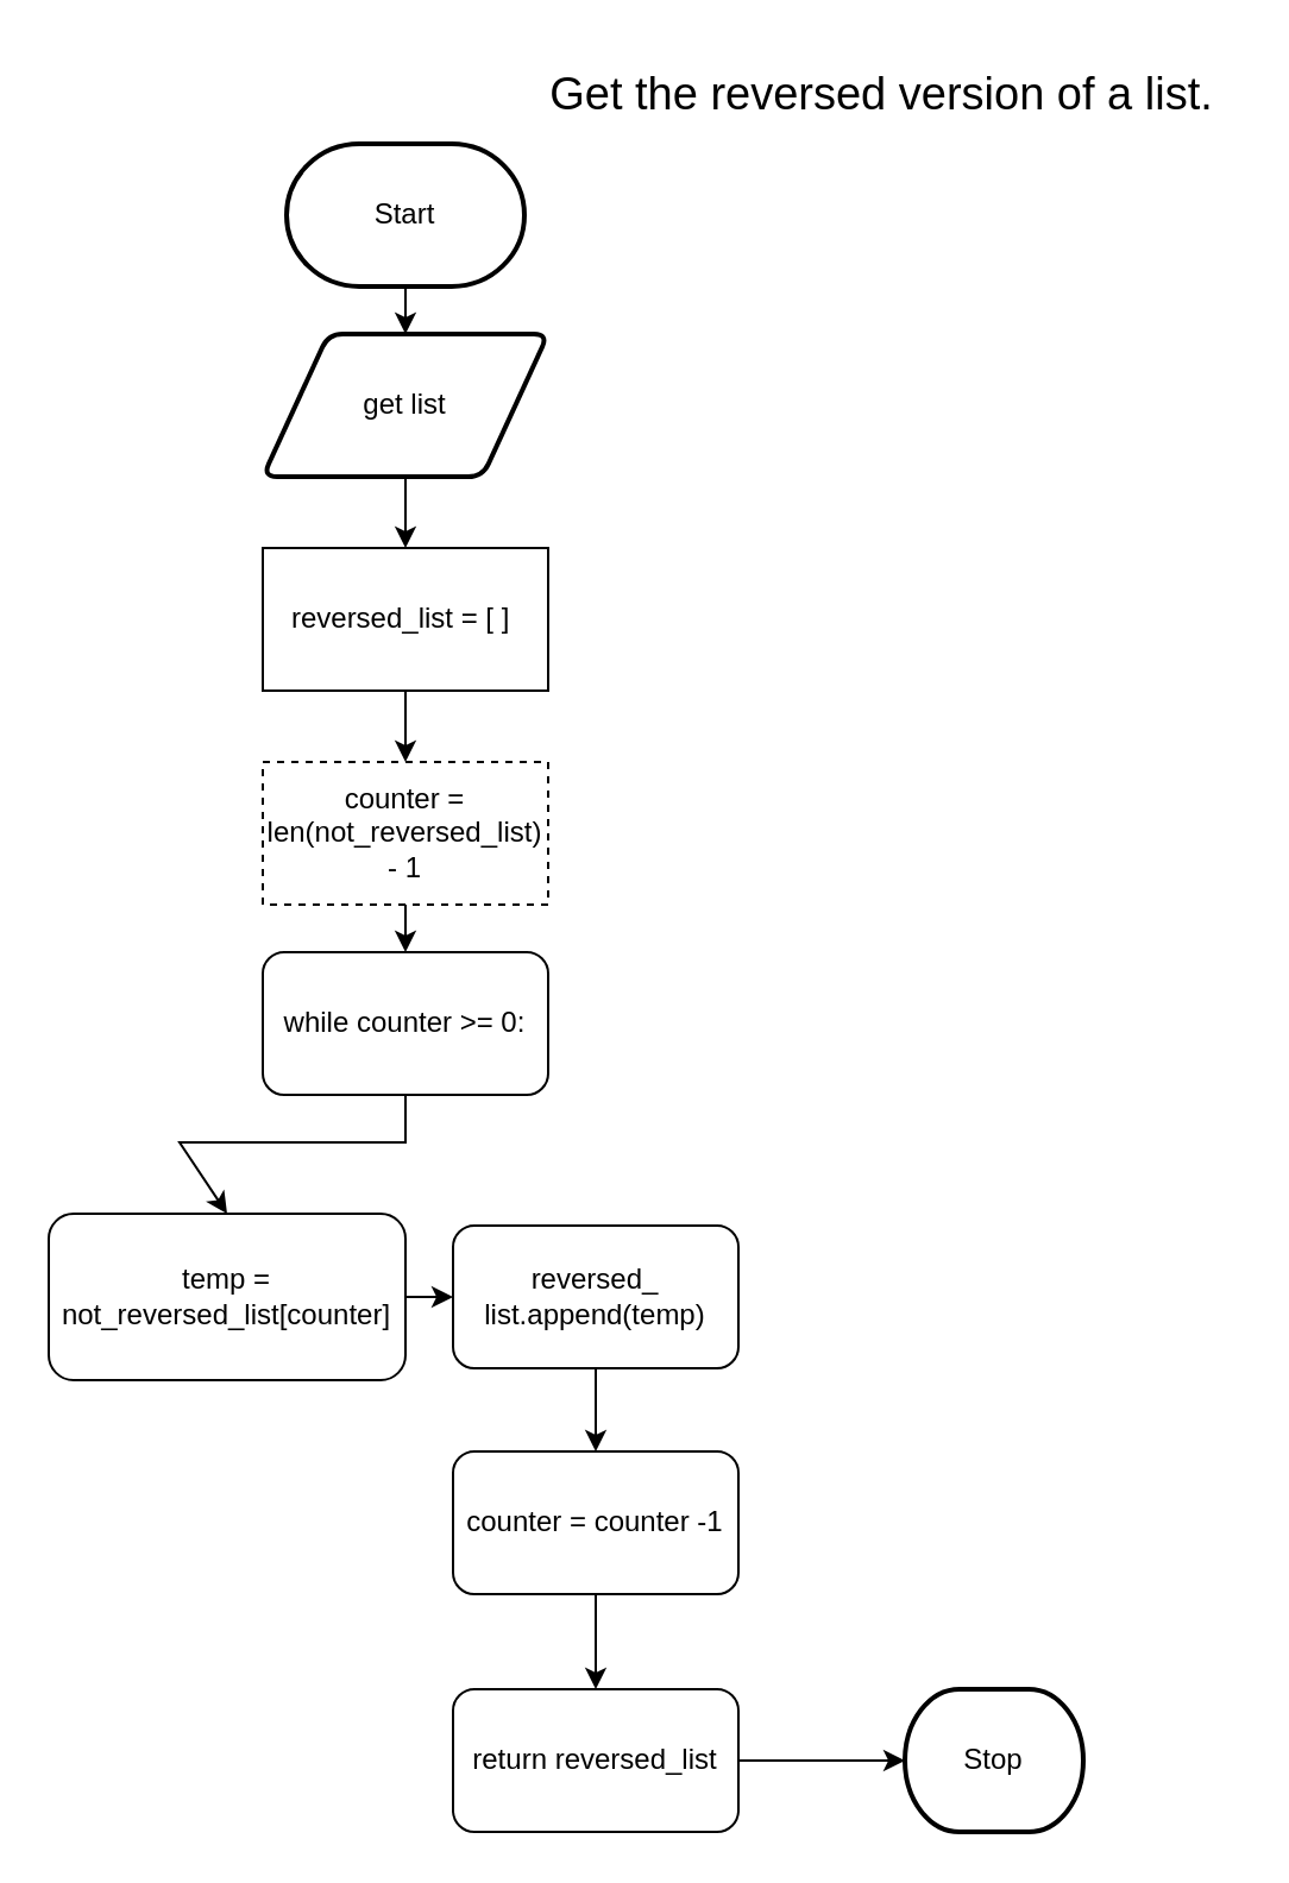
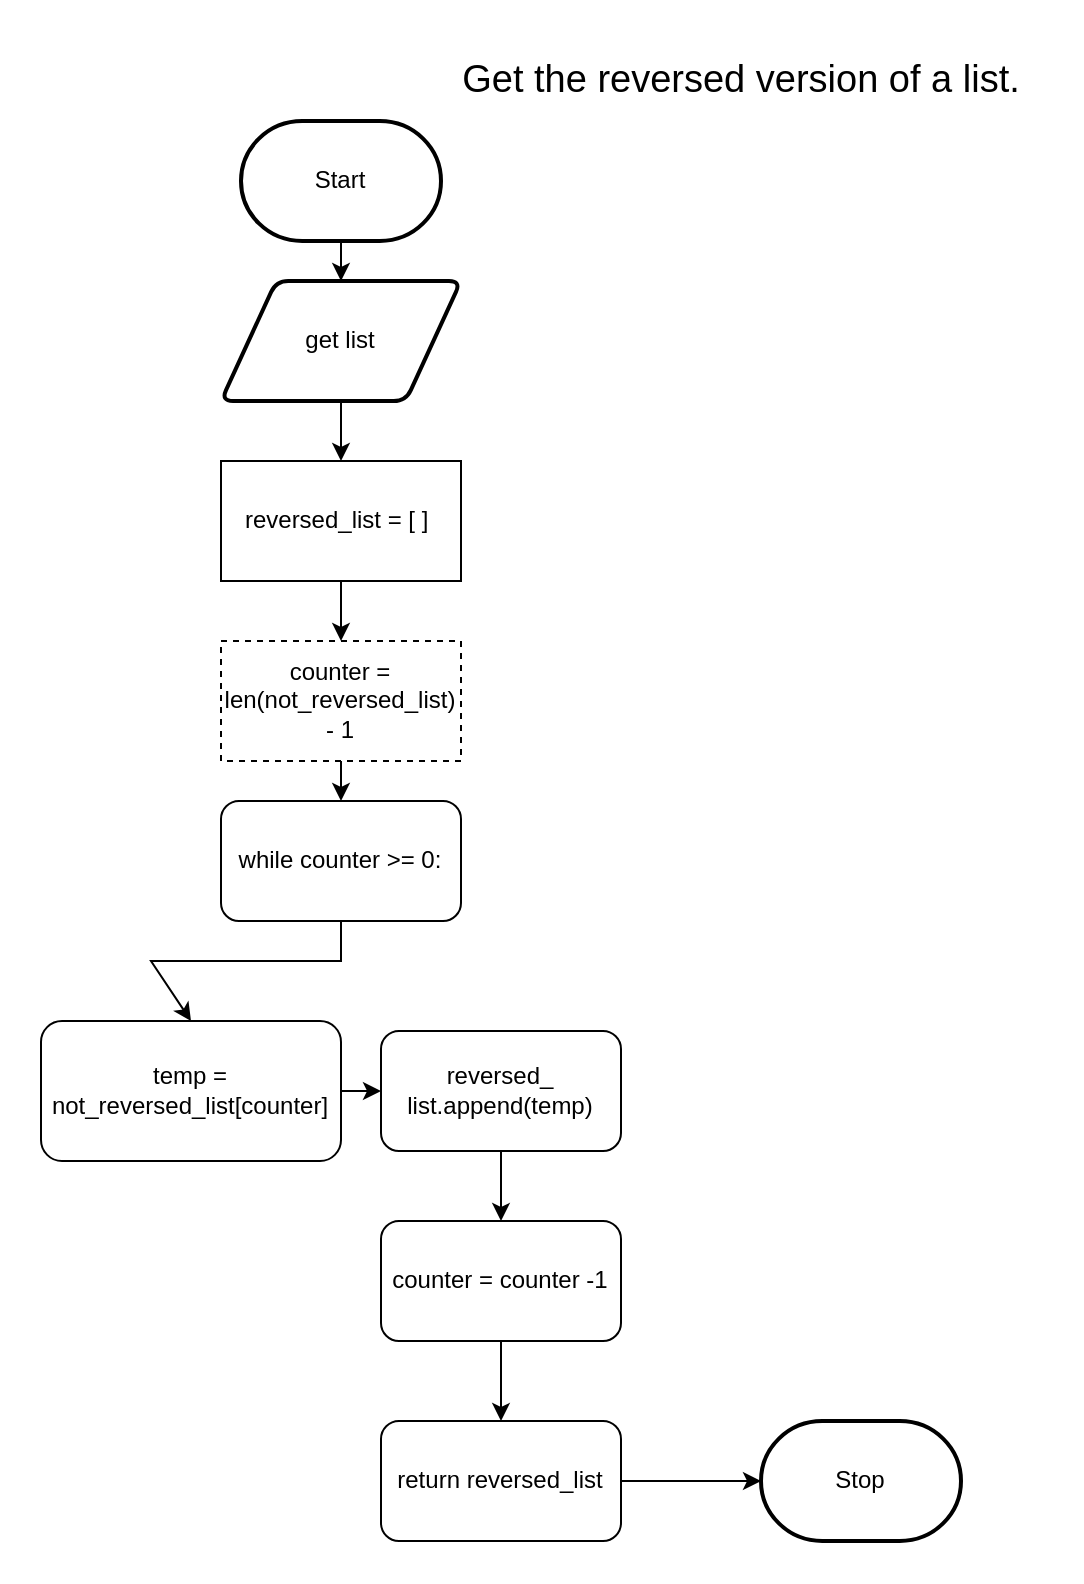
  <mxCell id="0" />
  <mxCell id="1" parent="0" />
  <mxCell id="2" style="edgeStyle=none;html=1;entryX=0.5;entryY=0;entryDx=0;entryDy=0;" parent="1" source="3" target="7" edge="1"><mxGeometry relative="1" as="geometry"><mxPoint x="170" y="140" as="targetPoint" /></mxGeometry></mxCell>
  <mxCell id="3" value="Start" style="strokeWidth=2;html=1;shape=mxgraph.flowchart.terminator;whiteSpace=wrap;" parent="1" vertex="1"><mxGeometry x="120" y="60" width="100" height="60" as="geometry" /></mxCell>
- <mxCell id="4" value="Stop" style="strokeWidth=2;html=1;shape=mxgraph.flowchart.terminator;whiteSpace=wrap;" parent="1" vertex="1"><mxGeometry x="380" y="710" width="75" height="60" as="geometry" /></mxCell>
+ <mxCell id="4" value="Stop" style="strokeWidth=2;html=1;shape=mxgraph.flowchart.terminator;whiteSpace=wrap;" parent="1" vertex="1"><mxGeometry x="380" y="710" width="100" height="60" as="geometry" /></mxCell>
  <mxCell id="5" value="&lt;span style=&quot;font-size: 19px;&quot;&gt;Get the reversed version of a list.&lt;/span&gt;" style="text;html=1;align=center;verticalAlign=middle;resizable=0;points=[];autosize=1;strokeColor=none;fillColor=none;" parent="1" vertex="1"><mxGeometry x="220" y="20" width="300" height="40" as="geometry" /></mxCell>
  <mxCell id="6" style="edgeStyle=none;html=1;entryX=0.5;entryY=0;entryDx=0;entryDy=0;" edge="1" parent="1" source="7" target="9"><mxGeometry relative="1" as="geometry"><mxPoint x="170" y="240" as="targetPoint" /></mxGeometry></mxCell>
  <mxCell id="7" value="get list" style="shape=parallelogram;html=1;strokeWidth=2;perimeter=parallelogramPerimeter;whiteSpace=wrap;rounded=1;arcSize=12;size=0.23;" parent="1" vertex="1"><mxGeometry x="110" y="140" width="120" height="60" as="geometry" /></mxCell>
  <mxCell id="8" style="edgeStyle=none;html=1;entryX=0.5;entryY=0;entryDx=0;entryDy=0;" edge="1" parent="1" source="9" target="11"><mxGeometry relative="1" as="geometry"><mxPoint x="170" y="320" as="targetPoint" /></mxGeometry></mxCell>
  <mxCell id="9" value="reversed_list = [ ]&amp;nbsp;" style="rounded=0;whiteSpace=wrap;html=1;" vertex="1" parent="1"><mxGeometry x="110" y="230" width="120" height="60" as="geometry" /></mxCell>
  <mxCell id="10" style="edgeStyle=none;html=1;entryX=0.5;entryY=0;entryDx=0;entryDy=0;" edge="1" parent="1" source="11" target="13"><mxGeometry relative="1" as="geometry" /></mxCell>
  <mxCell id="11" value="counter = len(not_reversed_list) - 1" style="rounded=0;whiteSpace=wrap;html=1;dashed=1;" vertex="1" parent="1"><mxGeometry x="110" y="320" width="120" height="60" as="geometry" /></mxCell>
  <mxCell id="12" style="edgeStyle=none;html=1;entryX=0.5;entryY=0;entryDx=0;entryDy=0;rounded=0;exitX=0.5;exitY=1;exitDx=0;exitDy=0;" edge="1" parent="1" source="13" target="15"><mxGeometry relative="1" as="geometry"><mxPoint x="170" y="480" as="sourcePoint" /><Array as="points"><mxPoint x="170" y="480" /><mxPoint x="75" y="480" /></Array></mxGeometry></mxCell>
  <mxCell id="13" value="while counter &amp;gt;= 0:" style="rounded=1;whiteSpace=wrap;html=1;" vertex="1" parent="1"><mxGeometry x="110" y="400" width="120" height="60" as="geometry" /></mxCell>
  <mxCell id="14" style="edgeStyle=none;html=1;entryX=0;entryY=0.5;entryDx=0;entryDy=0;" edge="1" parent="1" source="15" target="17"><mxGeometry relative="1" as="geometry"><Array as="points" /></mxGeometry></mxCell>
  <mxCell id="15" value="temp = not_reversed_list[counter]" style="rounded=1;whiteSpace=wrap;html=1;" vertex="1" parent="1"><mxGeometry x="20" y="510" width="150" height="70" as="geometry" /></mxCell>
  <mxCell id="16" style="edgeStyle=none;html=1;entryX=0.5;entryY=0;entryDx=0;entryDy=0;" edge="1" parent="1" source="17" target="19"><mxGeometry relative="1" as="geometry" /></mxCell>
  <mxCell id="17" value="reversed_&lt;br&gt;list.append(temp)" style="rounded=1;whiteSpace=wrap;html=1;" vertex="1" parent="1"><mxGeometry x="190" y="515" width="120" height="60" as="geometry" /></mxCell>
  <mxCell id="18" style="edgeStyle=none;rounded=0;html=1;" edge="1" parent="1" source="19" target="21"><mxGeometry relative="1" as="geometry"><mxPoint x="250" y="700" as="targetPoint" /></mxGeometry></mxCell>
  <mxCell id="19" value="counter = counter -1" style="rounded=1;whiteSpace=wrap;html=1;" vertex="1" parent="1"><mxGeometry x="190" y="610" width="120" height="60" as="geometry" /></mxCell>
  <mxCell id="20" style="edgeStyle=none;rounded=0;html=1;entryX=0;entryY=0.5;entryDx=0;entryDy=0;entryPerimeter=0;" edge="1" parent="1" source="21" target="4"><mxGeometry relative="1" as="geometry"><mxPoint x="370" y="740" as="targetPoint" /></mxGeometry></mxCell>
  <mxCell id="21" value="return reversed_list" style="rounded=1;whiteSpace=wrap;html=1;" vertex="1" parent="1"><mxGeometry x="190" y="710" width="120" height="60" as="geometry" /></mxCell>
